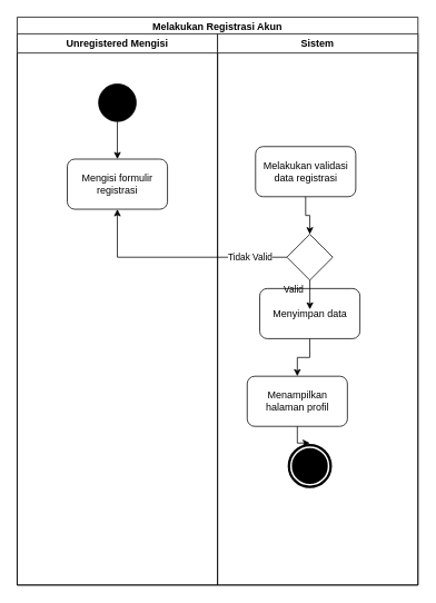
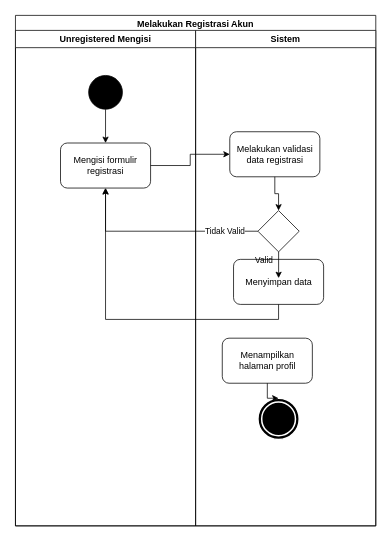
  <mxCell id="0" />
  <mxCell id="1" parent="0" />
  <mxCell id="2" value="Melakukan Registrasi Akun" style="swimlane;fillColor=none;startSize=23;" parent="1" vertex="1"><mxGeometry x="20" y="20" width="480" height="680" as="geometry" /></mxCell>
  <mxCell id="3" value="Unregistered Mengisi" style="swimlane;" parent="2" vertex="1"><mxGeometry y="20" width="240" height="660" as="geometry" /></mxCell>
  <mxCell id="4" style="edgeStyle=orthogonalEdgeStyle;rounded=0;orthogonalLoop=1;jettySize=auto;html=1;" edge="1" parent="3" source="5" target="6"><mxGeometry relative="1" as="geometry" /></mxCell>
  <mxCell id="5" value="" style="ellipse;whiteSpace=wrap;html=1;aspect=fixed;fillColor=#000000;" parent="3" vertex="1"><mxGeometry x="97.5" y="60" width="45" height="45" as="geometry" /></mxCell>
  <mxCell id="6" value="&lt;span&gt;Mengisi formulir registrasi&lt;/span&gt;" style="rounded=1;whiteSpace=wrap;html=1;fillColor=none;" parent="3" vertex="1"><mxGeometry x="60" y="150" width="120" height="60" as="geometry" /></mxCell>
  <mxCell id="7" value="Sistem" style="swimlane;" parent="2" vertex="1"><mxGeometry x="240" y="20" width="240" height="660" as="geometry" /></mxCell>
  <mxCell id="8" style="edgeStyle=orthogonalEdgeStyle;rounded=0;orthogonalLoop=1;jettySize=auto;html=1;" parent="7" source="9" target="11" edge="1"><mxGeometry relative="1" as="geometry" /></mxCell>
  <mxCell id="9" value="Melakukan validasi data registrasi" style="rounded=1;whiteSpace=wrap;html=1;fillColor=none;" parent="7" vertex="1"><mxGeometry x="45.5" y="135" width="120" height="60" as="geometry" /></mxCell>
  <mxCell id="10" value="Valid" style="edgeStyle=orthogonalEdgeStyle;rounded=0;orthogonalLoop=1;jettySize=auto;html=1;" parent="7" edge="1"><mxGeometry x="-0.333" y="-20" relative="1" as="geometry"><mxPoint as="offset" /><mxPoint x="110.559" y="294.941" as="sourcePoint" /><mxPoint x="110.559" y="330" as="targetPoint" /></mxGeometry></mxCell>
  <mxCell id="11" value="" style="rhombus;whiteSpace=wrap;html=1;fillColor=none;" parent="7" vertex="1"><mxGeometry x="83" y="240" width="55" height="55" as="geometry" /></mxCell>
- <mxCell id="12" style="edgeStyle=orthogonalEdgeStyle;rounded=0;orthogonalLoop=1;jettySize=auto;html=1;exitX=0.5;exitY=1;exitDx=0;exitDy=0;" parent="7" source="13" target="16" edge="1"><mxGeometry relative="1" as="geometry" /></mxCell>
+ <mxCell id="12" style="edgeStyle=orthogonalEdgeStyle;rounded=0;orthogonalLoop=1;jettySize=auto;html=1;exitX=0.5;exitY=1;exitDx=0;exitDy=0;" parent="7" source="13" target="6" edge="1"><mxGeometry relative="1" as="geometry" /></mxCell>
  <mxCell id="13" value="Menyimpan data" style="rounded=1;whiteSpace=wrap;html=1;fillColor=none;" parent="7" vertex="1"><mxGeometry x="50.5" y="305" width="120" height="60" as="geometry" /></mxCell>
  <mxCell id="14" value="" style="ellipse;shape=doubleEllipse;whiteSpace=wrap;html=1;aspect=fixed;fillColor=#000000;strokeColor=#FFFFFF;strokeWidth=2;" parent="7" vertex="1"><mxGeometry x="83" y="490" width="55" height="55" as="geometry" /></mxCell>
  <mxCell id="15" style="edgeStyle=orthogonalEdgeStyle;rounded=0;orthogonalLoop=1;jettySize=auto;html=1;exitX=0.5;exitY=1;exitDx=0;exitDy=0;" parent="7" source="16" target="14" edge="1"><mxGeometry relative="1" as="geometry" /></mxCell>
  <mxCell id="16" value="Menampilkan halaman profil" style="rounded=1;whiteSpace=wrap;html=1;fillColor=none;" parent="7" vertex="1"><mxGeometry x="35.5" y="410" width="120" height="60" as="geometry" /></mxCell>
  <mxCell id="17" style="edgeStyle=orthogonalEdgeStyle;rounded=0;orthogonalLoop=1;jettySize=auto;html=1;exitX=0;exitY=0.5;exitDx=0;exitDy=0;entryX=0.5;entryY=1;entryDx=0;entryDy=0;" parent="2" source="11" target="6" edge="1"><mxGeometry relative="1" as="geometry" /></mxCell>
  <mxCell id="18" value="Tidak Valid" style="edgeLabel;html=1;align=center;verticalAlign=middle;resizable=0;points=[];" parent="17" vertex="1" connectable="0"><mxGeometry x="-0.51" relative="1" as="geometry"><mxPoint x="19" as="offset" /></mxGeometry></mxCell>
+ <mxCell id="19" style="edgeStyle=orthogonalEdgeStyle;rounded=0;orthogonalLoop=1;jettySize=auto;html=1;entryX=0;entryY=0.5;entryDx=0;entryDy=0;" parent="2" source="6" target="9" edge="1"><mxGeometry relative="1" as="geometry" /></mxCell>
